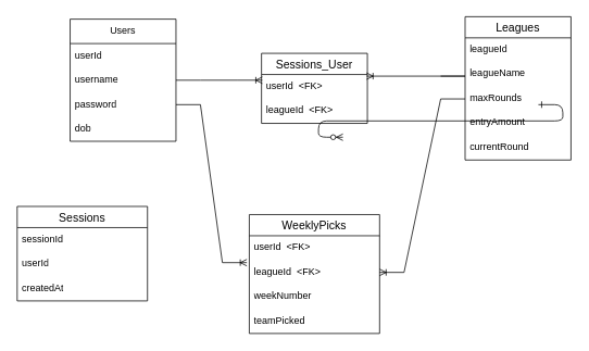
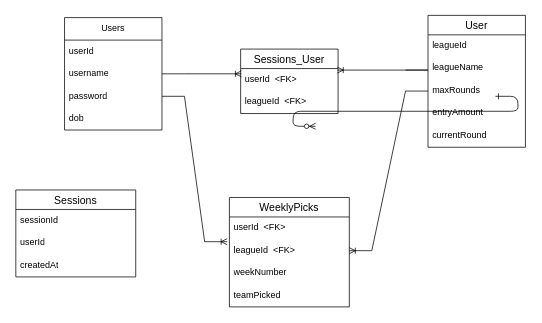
  <mxCell id="0" />
  <mxCell id="1" parent="0" />
  <mxCell id="2" value="" style="edgeStyle=entityRelationEdgeStyle;endArrow=ERzeroToMany;startArrow=ERone;endFill=1;startFill=0;" parent="1" edge="1"><mxGeometry width="100" height="100" relative="1" as="geometry"><mxPoint x="660" y="128" as="sourcePoint" /><mxPoint x="420" y="168" as="targetPoint" /></mxGeometry></mxCell>
  <mxCell id="3" value="Users" style="swimlane;fontStyle=0;childLayout=stackLayout;horizontal=1;startSize=30;horizontalStack=0;resizeParent=1;resizeParentMax=0;resizeLast=0;collapsible=1;marginBottom=0;whiteSpace=wrap;html=1;" vertex="1" parent="1"><mxGeometry x="85" y="23" width="130" height="150" as="geometry" /></mxCell>
  <mxCell id="4" value="userId" style="text;strokeColor=none;fillColor=none;align=left;verticalAlign=middle;spacingLeft=4;spacingRight=4;overflow=hidden;points=[[0,0.5],[1,0.5]];portConstraint=eastwest;rotatable=0;whiteSpace=wrap;html=1;" vertex="1" parent="3"><mxGeometry y="30" width="130" height="30" as="geometry" /></mxCell>
  <mxCell id="5" value="username" style="text;strokeColor=none;fillColor=none;align=left;verticalAlign=middle;spacingLeft=4;spacingRight=4;overflow=hidden;points=[[0,0.5],[1,0.5]];portConstraint=eastwest;rotatable=0;whiteSpace=wrap;html=1;" vertex="1" parent="3"><mxGeometry y="60" width="130" height="30" as="geometry" /></mxCell>
  <mxCell id="6" value="password" style="text;strokeColor=none;fillColor=none;align=left;verticalAlign=middle;spacingLeft=4;spacingRight=4;overflow=hidden;points=[[0,0.5],[1,0.5]];portConstraint=eastwest;rotatable=0;whiteSpace=wrap;html=1;" vertex="1" parent="3"><mxGeometry y="90" width="130" height="30" as="geometry" /></mxCell>
  <mxCell id="7" value="dob" style="text;strokeColor=none;fillColor=none;spacingLeft=4;spacingRight=4;overflow=hidden;rotatable=0;points=[[0,0.5],[1,0.5]];portConstraint=eastwest;fontSize=12;whiteSpace=wrap;html=1;" vertex="1" parent="3"><mxGeometry y="120" width="130" height="30" as="geometry" /></mxCell>
- <mxCell id="8" value="Leagues" style="swimlane;fontStyle=0;childLayout=stackLayout;horizontal=1;startSize=26;horizontalStack=0;resizeParent=1;resizeParentMax=0;resizeLast=0;collapsible=1;marginBottom=0;align=center;fontSize=14;" vertex="1" parent="1"><mxGeometry x="570" y="20" width="130" height="176" as="geometry" /></mxCell>
+ <mxCell id="8" value="User" style="swimlane;fontStyle=0;childLayout=stackLayout;horizontal=1;startSize=26;horizontalStack=0;resizeParent=1;resizeParentMax=0;resizeLast=0;collapsible=1;marginBottom=0;align=center;fontSize=14;" vertex="1" parent="1"><mxGeometry x="570" y="20" width="130" height="176" as="geometry" /></mxCell>
  <mxCell id="9" value="leagueId" style="text;strokeColor=none;fillColor=none;spacingLeft=4;spacingRight=4;overflow=hidden;rotatable=0;points=[[0,0.5],[1,0.5]];portConstraint=eastwest;fontSize=12;whiteSpace=wrap;html=1;" vertex="1" parent="8"><mxGeometry y="26" width="130" height="30" as="geometry" /></mxCell>
  <mxCell id="10" value="leagueName" style="text;strokeColor=none;fillColor=none;spacingLeft=4;spacingRight=4;overflow=hidden;rotatable=0;points=[[0,0.5],[1,0.5]];portConstraint=eastwest;fontSize=12;whiteSpace=wrap;html=1;" vertex="1" parent="8"><mxGeometry y="56" width="130" height="30" as="geometry" /></mxCell>
  <mxCell id="11" value="maxRounds" style="text;strokeColor=none;fillColor=none;spacingLeft=4;spacingRight=4;overflow=hidden;rotatable=0;points=[[0,0.5],[1,0.5]];portConstraint=eastwest;fontSize=12;whiteSpace=wrap;html=1;" vertex="1" parent="8"><mxGeometry y="86" width="130" height="30" as="geometry" /></mxCell>
  <mxCell id="12" value="entryAmount" style="text;strokeColor=none;fillColor=none;spacingLeft=4;spacingRight=4;overflow=hidden;rotatable=0;points=[[0,0.5],[1,0.5]];portConstraint=eastwest;fontSize=12;whiteSpace=wrap;html=1;" vertex="1" parent="8"><mxGeometry y="116" width="130" height="30" as="geometry" /></mxCell>
  <mxCell id="13" value="currentRound" style="text;strokeColor=none;fillColor=none;spacingLeft=4;spacingRight=4;overflow=hidden;rotatable=0;points=[[0,0.5],[1,0.5]];portConstraint=eastwest;fontSize=12;whiteSpace=wrap;html=1;" vertex="1" parent="8"><mxGeometry y="146" width="130" height="30" as="geometry" /></mxCell>
  <mxCell id="14" value="Sessions_User" style="swimlane;fontStyle=0;childLayout=stackLayout;horizontal=1;startSize=26;horizontalStack=0;resizeParent=1;resizeParentMax=0;resizeLast=0;collapsible=1;marginBottom=0;align=center;fontSize=14;" vertex="1" parent="1"><mxGeometry x="320" y="65" width="130" height="86" as="geometry" /></mxCell>
  <mxCell id="15" value="userId&amp;nbsp; &amp;lt;FK&amp;gt;" style="text;strokeColor=none;fillColor=none;spacingLeft=4;spacingRight=4;overflow=hidden;rotatable=0;points=[[0,0.5],[1,0.5]];portConstraint=eastwest;fontSize=12;whiteSpace=wrap;html=1;" vertex="1" parent="14"><mxGeometry y="26" width="130" height="30" as="geometry" /></mxCell>
  <mxCell id="16" value="leagueId&amp;nbsp; &amp;lt;FK&amp;gt;" style="text;strokeColor=none;fillColor=none;spacingLeft=4;spacingRight=4;overflow=hidden;rotatable=0;points=[[0,0.5],[1,0.5]];portConstraint=eastwest;fontSize=12;whiteSpace=wrap;html=1;" vertex="1" parent="14"><mxGeometry y="56" width="130" height="30" as="geometry" /></mxCell>
  <mxCell id="17" value="WeeklyPicks" style="swimlane;fontStyle=0;childLayout=stackLayout;horizontal=1;startSize=26;horizontalStack=0;resizeParent=1;resizeParentMax=0;resizeLast=0;collapsible=1;marginBottom=0;align=center;fontSize=14;" vertex="1" parent="1"><mxGeometry x="305" y="263" width="160" height="146" as="geometry" /></mxCell>
  <mxCell id="18" value="userId&amp;nbsp; &amp;lt;FK&amp;gt;" style="text;strokeColor=none;fillColor=none;spacingLeft=4;spacingRight=4;overflow=hidden;rotatable=0;points=[[0,0.5],[1,0.5]];portConstraint=eastwest;fontSize=12;whiteSpace=wrap;html=1;" vertex="1" parent="17"><mxGeometry y="26" width="160" height="30" as="geometry" /></mxCell>
  <mxCell id="19" value="leagueId&amp;nbsp; &amp;lt;FK&amp;gt;" style="text;strokeColor=none;fillColor=none;spacingLeft=4;spacingRight=4;overflow=hidden;rotatable=0;points=[[0,0.5],[1,0.5]];portConstraint=eastwest;fontSize=12;whiteSpace=wrap;html=1;" vertex="1" parent="17"><mxGeometry y="56" width="160" height="30" as="geometry" /></mxCell>
  <mxCell id="20" value="weekNumber" style="text;strokeColor=none;fillColor=none;spacingLeft=4;spacingRight=4;overflow=hidden;rotatable=0;points=[[0,0.5],[1,0.5]];portConstraint=eastwest;fontSize=12;whiteSpace=wrap;html=1;" vertex="1" parent="17"><mxGeometry y="86" width="160" height="30" as="geometry" /></mxCell>
  <mxCell id="21" value="teamPicked" style="text;strokeColor=none;fillColor=none;spacingLeft=4;spacingRight=4;overflow=hidden;rotatable=0;points=[[0,0.5],[1,0.5]];portConstraint=eastwest;fontSize=12;whiteSpace=wrap;html=1;" vertex="1" parent="17"><mxGeometry y="116" width="160" height="30" as="geometry" /></mxCell>
  <mxCell id="22" value="" style="edgeStyle=entityRelationEdgeStyle;fontSize=12;html=1;endArrow=ERoneToMany;rounded=0;entryX=0.008;entryY=0.233;entryDx=0;entryDy=0;entryPerimeter=0;exitX=1;exitY=0.5;exitDx=0;exitDy=0;" edge="1" parent="1" source="5" target="15"><mxGeometry width="100" height="100" relative="1" as="geometry"><mxPoint x="215" y="103" as="sourcePoint" /><mxPoint x="315" y="3" as="targetPoint" /><Array as="points"><mxPoint x="290" y="73" /></Array></mxGeometry></mxCell>
  <mxCell id="23" value="" style="edgeStyle=entityRelationEdgeStyle;fontSize=12;html=1;endArrow=ERoneToMany;rounded=0;entryX=0.992;entryY=0.067;entryDx=0;entryDy=0;entryPerimeter=0;" edge="1" parent="1" target="15"><mxGeometry width="100" height="100" relative="1" as="geometry"><mxPoint x="540" y="93" as="sourcePoint" /><mxPoint x="730" y="393" as="targetPoint" /><Array as="points"><mxPoint x="560" y="93" /></Array></mxGeometry></mxCell>
  <mxCell id="24" value="" style="edgeStyle=entityRelationEdgeStyle;fontSize=12;html=1;endArrow=ERoneToMany;rounded=0;exitX=1;exitY=0.5;exitDx=0;exitDy=0;entryX=-0.019;entryY=0.1;entryDx=0;entryDy=0;entryPerimeter=0;" edge="1" parent="1" source="6" target="19"><mxGeometry width="100" height="100" relative="1" as="geometry"><mxPoint x="330" y="393" as="sourcePoint" /><mxPoint x="430" y="293" as="targetPoint" /></mxGeometry></mxCell>
  <mxCell id="25" value="" style="edgeStyle=entityRelationEdgeStyle;fontSize=12;html=1;endArrow=ERoneToMany;rounded=0;entryX=1;entryY=0.5;entryDx=0;entryDy=0;exitX=0;exitY=0.5;exitDx=0;exitDy=0;" edge="1" parent="1" source="11" target="19"><mxGeometry width="100" height="100" relative="1" as="geometry"><mxPoint x="330" y="393" as="sourcePoint" /><mxPoint x="430" y="293" as="targetPoint" /></mxGeometry></mxCell>
  <mxCell id="26" value="Sessions" style="swimlane;fontStyle=0;childLayout=stackLayout;horizontal=1;startSize=26;horizontalStack=0;resizeParent=1;resizeParentMax=0;resizeLast=0;collapsible=1;marginBottom=0;align=center;fontSize=14;" vertex="1" parent="1"><mxGeometry x="20" y="253" width="160" height="116" as="geometry" /></mxCell>
  <mxCell id="27" value="sessionId" style="text;strokeColor=none;fillColor=none;spacingLeft=4;spacingRight=4;overflow=hidden;rotatable=0;points=[[0,0.5],[1,0.5]];portConstraint=eastwest;fontSize=12;whiteSpace=wrap;html=1;" vertex="1" parent="26"><mxGeometry y="26" width="160" height="30" as="geometry" /></mxCell>
  <mxCell id="28" value="userId" style="text;strokeColor=none;fillColor=none;spacingLeft=4;spacingRight=4;overflow=hidden;rotatable=0;points=[[0,0.5],[1,0.5]];portConstraint=eastwest;fontSize=12;whiteSpace=wrap;html=1;" vertex="1" parent="26"><mxGeometry y="56" width="160" height="30" as="geometry" /></mxCell>
  <mxCell id="29" value="createdAt" style="text;strokeColor=none;fillColor=none;spacingLeft=4;spacingRight=4;overflow=hidden;rotatable=0;points=[[0,0.5],[1,0.5]];portConstraint=eastwest;fontSize=12;whiteSpace=wrap;html=1;" vertex="1" parent="26"><mxGeometry y="86" width="160" height="30" as="geometry" /></mxCell>
